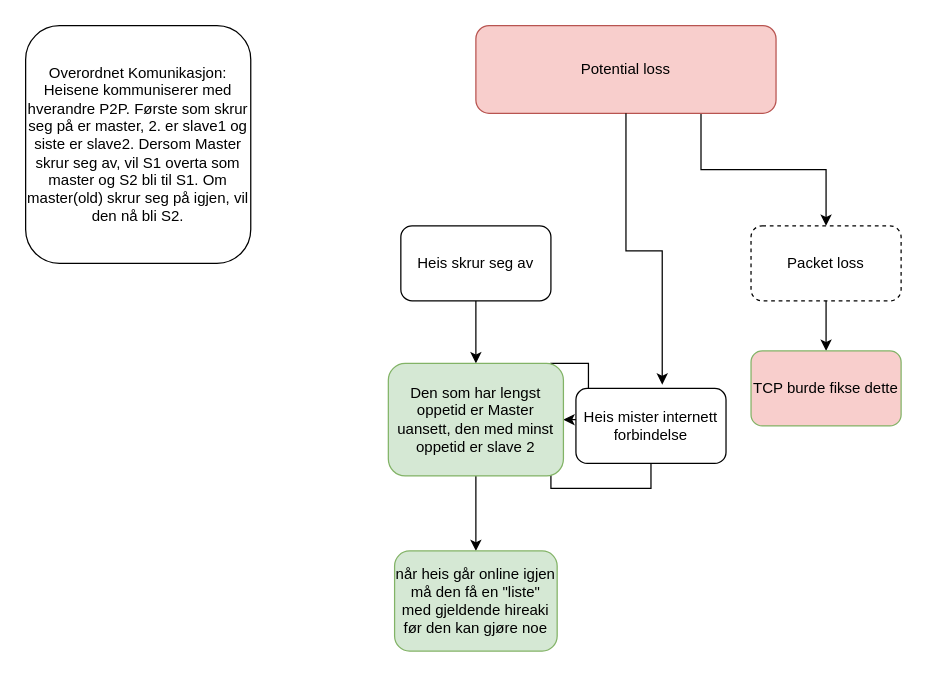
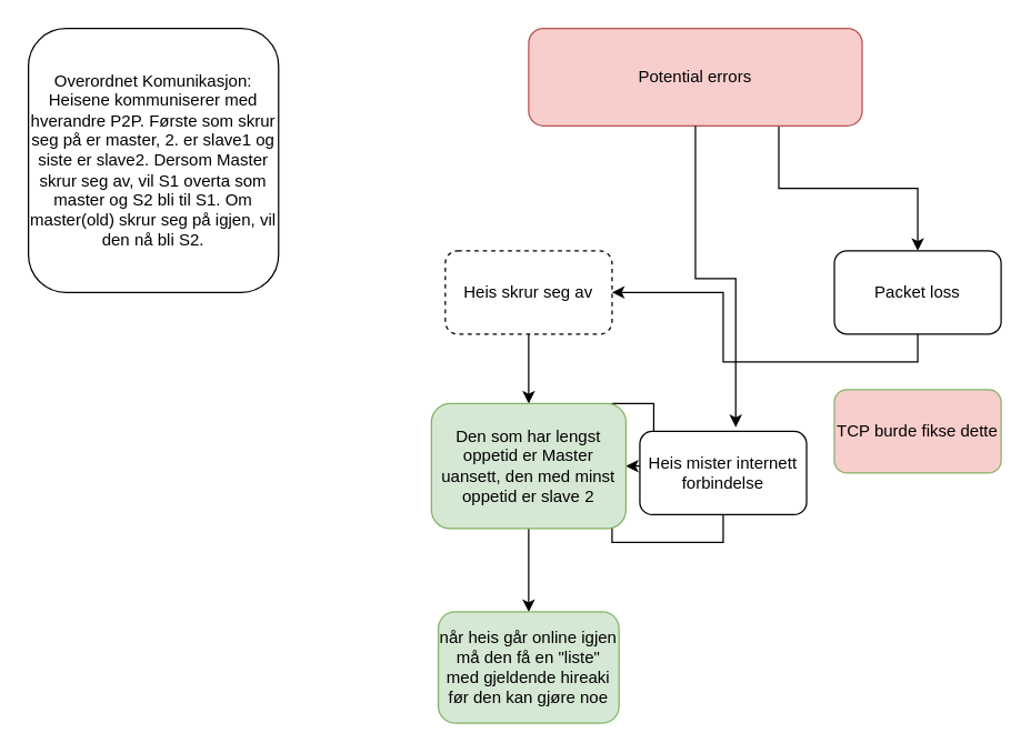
  <mxCell id="0" />
  <mxCell id="1" parent="0" />
  <mxCell id="2" value="Overordnet Komunikasjon:&lt;br&gt;Heisene kommuniserer med hverandre P2P. Første som skrur seg på er master, 2. er slave1 og siste er slave2. Dersom Master skrur seg av, vil S1 overta som master og S2 bli til S1. Om master(old) skrur seg på igjen, vil den nå bli S2." style="rounded=1;whiteSpace=wrap;html=1;" vertex="1" parent="1"><mxGeometry x="20" y="20" width="180" height="190" as="geometry" /></mxCell>
  <mxCell id="3" style="edgeStyle=orthogonalEdgeStyle;rounded=0;orthogonalLoop=1;jettySize=auto;html=1;exitX=0.75;exitY=1;exitDx=0;exitDy=0;entryX=0.5;entryY=0;entryDx=0;entryDy=0;" edge="1" parent="1" source="4" target="11"><mxGeometry relative="1" as="geometry" /></mxCell>
- <mxCell id="4" value="Potential loss" style="rounded=1;whiteSpace=wrap;html=1;fillColor=#f8cecc;strokeColor=#b85450;" vertex="1" parent="1"><mxGeometry x="380" y="20" width="240" height="70" as="geometry" /></mxCell>
+ <mxCell id="4" value="Potential errors" style="rounded=1;whiteSpace=wrap;html=1;fillColor=#f8cecc;strokeColor=#b85450;" vertex="1" parent="1"><mxGeometry x="380" y="20" width="240" height="70" as="geometry" /></mxCell>
  <mxCell id="5" style="edgeStyle=orthogonalEdgeStyle;rounded=0;orthogonalLoop=1;jettySize=auto;html=1;exitX=0.5;exitY=1;exitDx=0;exitDy=0;entryX=0.5;entryY=0;entryDx=0;entryDy=0;" edge="1" parent="1" source="6" target="14"><mxGeometry relative="1" as="geometry" /></mxCell>
- <mxCell id="6" value="Heis skrur seg av" style="rounded=1;whiteSpace=wrap;html=1;" vertex="1" parent="1"><mxGeometry x="320" y="180" width="120" height="60" as="geometry" /></mxCell>
+ <mxCell id="6" value="Heis skrur seg av" style="rounded=1;whiteSpace=wrap;html=1;dashed=1;" vertex="1" parent="1"><mxGeometry x="320" y="180" width="120" height="60" as="geometry" /></mxCell>
  <mxCell id="7" style="edgeStyle=orthogonalEdgeStyle;rounded=0;orthogonalLoop=1;jettySize=auto;html=1;exitX=0.5;exitY=1;exitDx=0;exitDy=0;entryX=1;entryY=0.5;entryDx=0;entryDy=0;" edge="1" parent="1" source="8" target="14"><mxGeometry relative="1" as="geometry" /></mxCell>
  <mxCell id="8" value="Heis mister internett forbindelse" style="rounded=1;whiteSpace=wrap;html=1;" vertex="1" parent="1"><mxGeometry x="460" y="310" width="120" height="60" as="geometry" /></mxCell>
  <mxCell id="9" style="edgeStyle=orthogonalEdgeStyle;rounded=0;orthogonalLoop=1;jettySize=auto;html=1;exitX=0.5;exitY=1;exitDx=0;exitDy=0;entryX=0.575;entryY=-0.05;entryDx=0;entryDy=0;entryPerimeter=0;" edge="1" parent="1" source="4" target="8"><mxGeometry relative="1" as="geometry" /></mxCell>
- <mxCell id="10" style="edgeStyle=orthogonalEdgeStyle;rounded=0;orthogonalLoop=1;jettySize=auto;html=1;exitX=0.5;exitY=1;exitDx=0;exitDy=0;entryX=0.5;entryY=0;entryDx=0;entryDy=0;" edge="1" parent="1" source="11" target="12"><mxGeometry relative="1" as="geometry" /></mxCell>
- <mxCell id="11" value="Packet loss" style="rounded=1;whiteSpace=wrap;html=1;dashed=1;" vertex="1" parent="1"><mxGeometry x="600" y="180" width="120" height="60" as="geometry" /></mxCell>
+ <mxCell id="10" style="edgeStyle=orthogonalEdgeStyle;rounded=0;orthogonalLoop=1;jettySize=auto;html=1;exitX=0.5;exitY=1;exitDx=0;exitDy=0;" edge="1" parent="1" source="11" target="6"><mxGeometry relative="1" as="geometry" /></mxCell>
+ <mxCell id="11" value="Packet loss" style="rounded=1;whiteSpace=wrap;html=1;" vertex="1" parent="1"><mxGeometry x="600" y="180" width="120" height="60" as="geometry" /></mxCell>
  <mxCell id="12" value="TCP burde fikse dette" style="rounded=1;whiteSpace=wrap;html=1;fillColor=#f8cecc;strokeColor=#82b366;" vertex="1" parent="1"><mxGeometry x="600" y="280" width="120" height="60" as="geometry" /></mxCell>
  <mxCell id="13" style="edgeStyle=orthogonalEdgeStyle;rounded=0;orthogonalLoop=1;jettySize=auto;html=1;exitX=0.5;exitY=1;exitDx=0;exitDy=0;entryX=0.5;entryY=0;entryDx=0;entryDy=0;" edge="1" parent="1" source="14" target="15"><mxGeometry relative="1" as="geometry" /></mxCell>
  <mxCell id="14" value="Den som har lengst oppetid er Master uansett, den med minst oppetid er slave 2" style="rounded=1;whiteSpace=wrap;html=1;fillColor=#d5e8d4;strokeColor=#82b366;" vertex="1" parent="1"><mxGeometry x="310" y="290" width="140" height="90" as="geometry" /></mxCell>
  <mxCell id="15" value="når heis går online igjen må den få en &quot;liste&quot; med gjeldende hireaki før den kan gjøre noe" style="rounded=1;whiteSpace=wrap;html=1;fillColor=#d5e8d4;strokeColor=#82b366;" vertex="1" parent="1"><mxGeometry x="315" y="440" width="130" height="80" as="geometry" /></mxCell>
